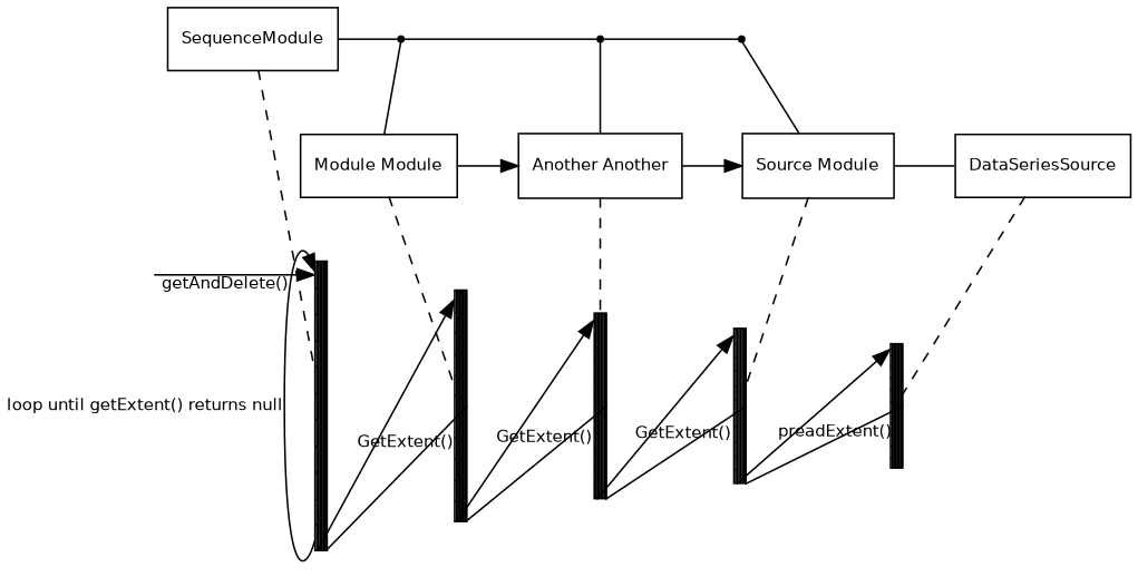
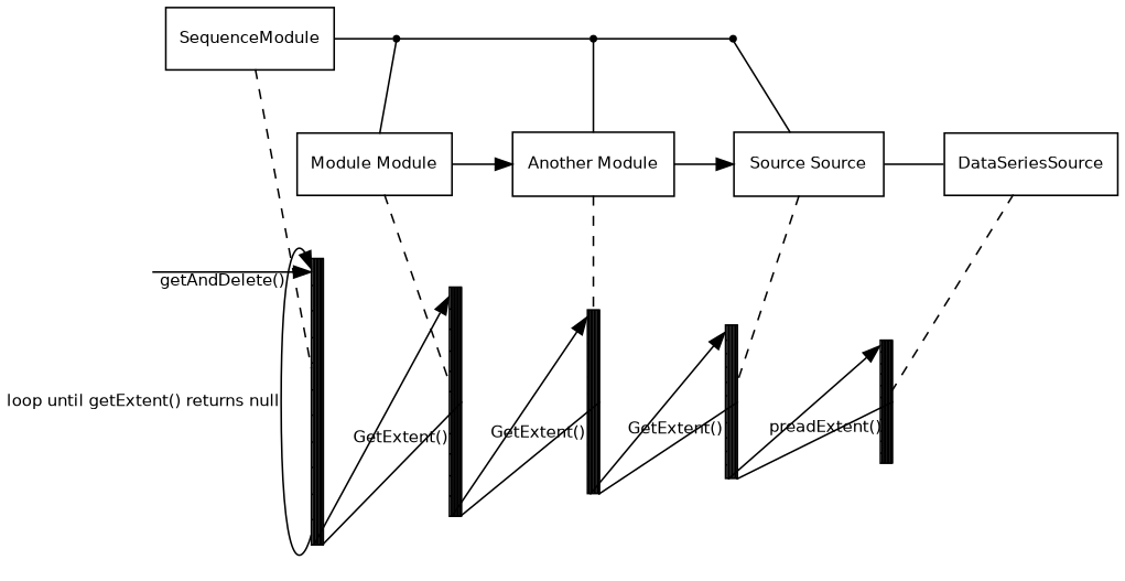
  digraph {
    concentrate=true
    node [fontname=Helvetica fontsize=10 shape=record]
    edge [arrowhead=none fontname=Helvetica fontsize=10]
    n1 [label=SequenceModule]
    SeqM1 [shape=point]
    SeqM2 [shape=point]
    Seqsrc [shape=point]
    n5 [label="Module Module"]
-   n6 [label="Another Another"]
-   n7 [label="Source Module"]
+   n6 [label="Another Module"]
+   n7 [label="Source Source"]
    n8 [label=DataSeriesSource]
    n9 [fixedsize=true group=Op height=2.35 label="{<a>|<a1>|<a2>|<a3>|<a4>|<a5>|<a6>|<a7>|<a8>|<a9>|<a10>}|<b>|<c>|<d>|<empty1>|<empty2>|<empty3>|<w>|<x>|<y>|<z>" width=0.1]
    n10 [fixedsize=true group=Op height=1.87 label="{<a>|<a1>|<a2>|<a3>|<a4>|<a5>|<a6>|<a7>|<a8>|<a9>|<a10>}|<b>|<c>|<d>|<empty1>|<empty2>|<empty3>|<w>|<x>|<y>|<z>" width=0.1]
    n11 [fixedsize=true group=Op height=1.5 label="{<a>|<a1>|<a2>|<a3>|<a4>|<a5>|<a6>|<a7>|<a8>|<a9>|<a10>}|<b>|<c>|<d>|<empty1>|<empty2>|<empty3>|<w>|<x>|<y>|<z>" width=0.1]
    n12 [fixedsize=true group=Op height=1.25 label="{<a>|<a1>|<a2>|<a3>|<a4>|<a5>|<a6>|<a7>|<a8>|<a9>|<a10>}|<b>|<c>|<d>|<empty1>|<empty2>|<empty3>|<w>|<x>|<y>|<z>" width=0.1]
    n13 [fixedsize=true group=Op height=1 label="{<a>|<a1>|<a2>|<a3>|<a4>|<a5>|<a6>|<a7>|<a8>|<a9>|<a10>}|<b>|<c>|<d>|<empty1>|<empty2>|<empty3>|<w>|<x>|<y>|<z>" width=0.1]
    n14 [fixedsize=true group=Op height=2.35 label="{<a>|<a1>|<a2>|<a3>|<a4>|<a5>|<a6>|<a7>|<a8>|<a9>|<a10>}|<b>|<c>|<d>|<empty1>|<empty2>|<empty3>|<w>|<x>|<y>|<z>" style=invis width=0]
    subgraph sub_1 {
      rank=same
      n1
      SeqM1
      SeqM2
      Seqsrc
    }
    subgraph sub_2 {
      rank=same
      n5
      n6
      n7
      n8
    }
    subgraph sub_3 {
      rank=same
      n9
      n10
      n11
      n12
      n13
      n14
    }
    n1 -> SeqM1 [arrowtail=odiamond]
    n1 -> n9 [style=dashed]
    SeqM1 -> SeqM2
    SeqM1 -> n5
    SeqM2 -> Seqsrc
    SeqM2 -> n6
    Seqsrc -> n7
    n5 -> n6 [arrowhead=""]
    n5 -> n10 [style=dashed]
    n6 -> n7 [arrowhead=""]
    n6 -> n11 [style=dashed]
    n7 -> n8 [arrowtail=diamond]
    n7 -> n12 [style=dashed]
    n8 -> n13 [style=dashed]
    n9 -> n9 [headport=a label="loop until getExtent() returns null" tailport=a10 arrowhead=""]
    n9 -> n10 [headport=a label="GetExtent()" tailport=b arrowhead=""]
    n9 -> n10 [arrowtail=normal headport=z tailport=y]
    n10 -> n11 [headport=a label="GetExtent()" tailport=b arrowhead=""]
    n10 -> n11 [arrowtail=normal headport=z tailport=y]
    n11 -> n12 [headport=a label="GetExtent()" tailport=b arrowhead=""]
    n11 -> n12 [arrowtail=normal headport=z tailport=y]
    n12 -> n13 [headport=a label="preadExtent()" tailport=b arrowhead=""]
    n12 -> n13 [arrowtail=normal headport=z tailport=y]
    n14 -> n9 [headport=a label="getAndDelete()" tailport=a arrowhead=""]
  }
